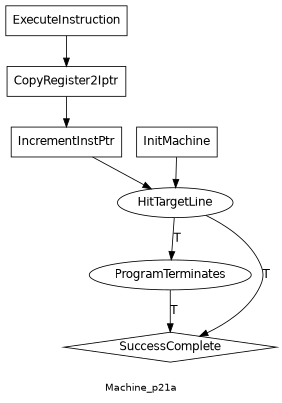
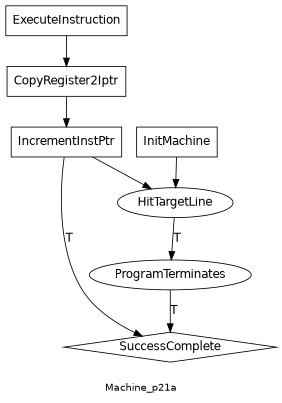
  digraph {
    fontname="DejaVu Sans"
    fontsize=12
    label=Machine_p21a
    node [fontname="DejaVu Sans" shape=box]
    edge [fontname="DejaVu Sans"]
    HitTargetLine [shape=ellipse]
    InitMachine
    SuccessComplete [shape=diamond]
    ProgramTerminates [shape=ellipse]
    ExecuteInstruction
    CopyRegister2Iptr
    IncrementInstPtr
-   HitTargetLine -> SuccessComplete [label=T]
+   IncrementInstPtr -> SuccessComplete [label=T]
    HitTargetLine -> ProgramTerminates [label=T]
    InitMachine -> HitTargetLine
    ProgramTerminates -> SuccessComplete [label=T]
    ExecuteInstruction -> CopyRegister2Iptr
    CopyRegister2Iptr -> IncrementInstPtr
    IncrementInstPtr -> HitTargetLine
  }
